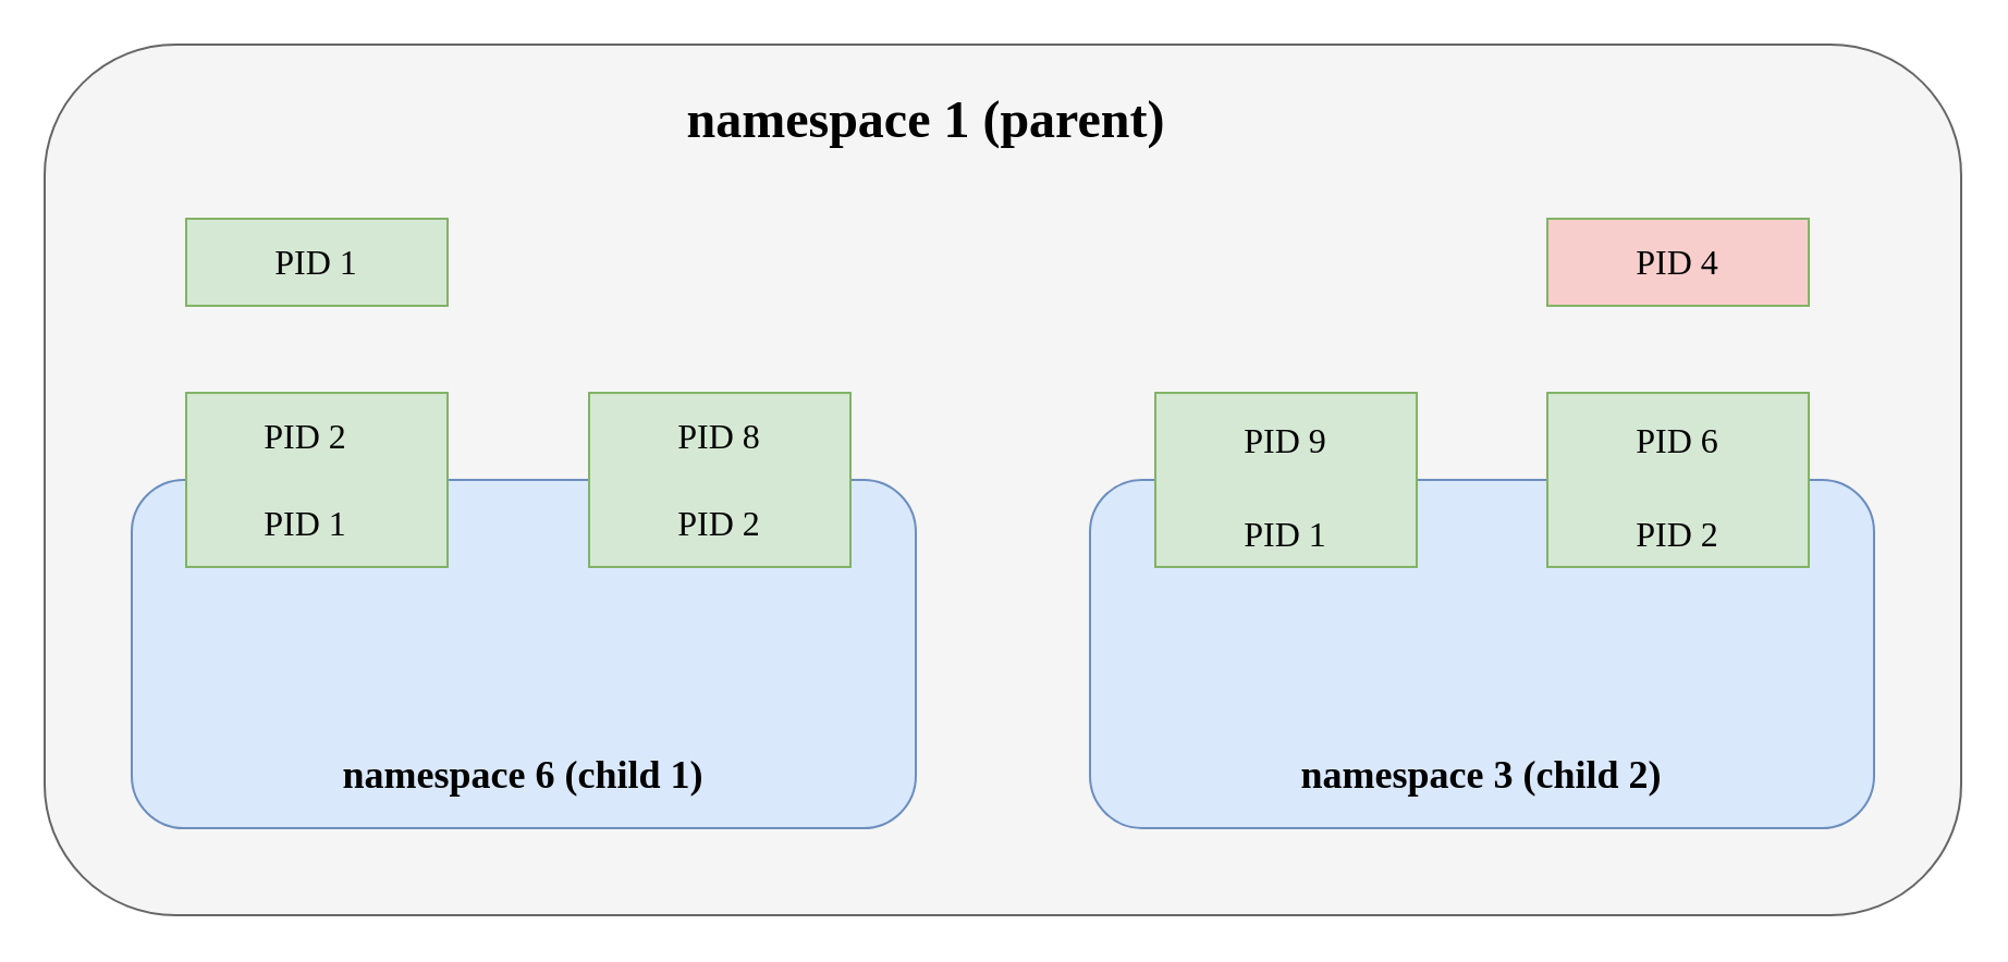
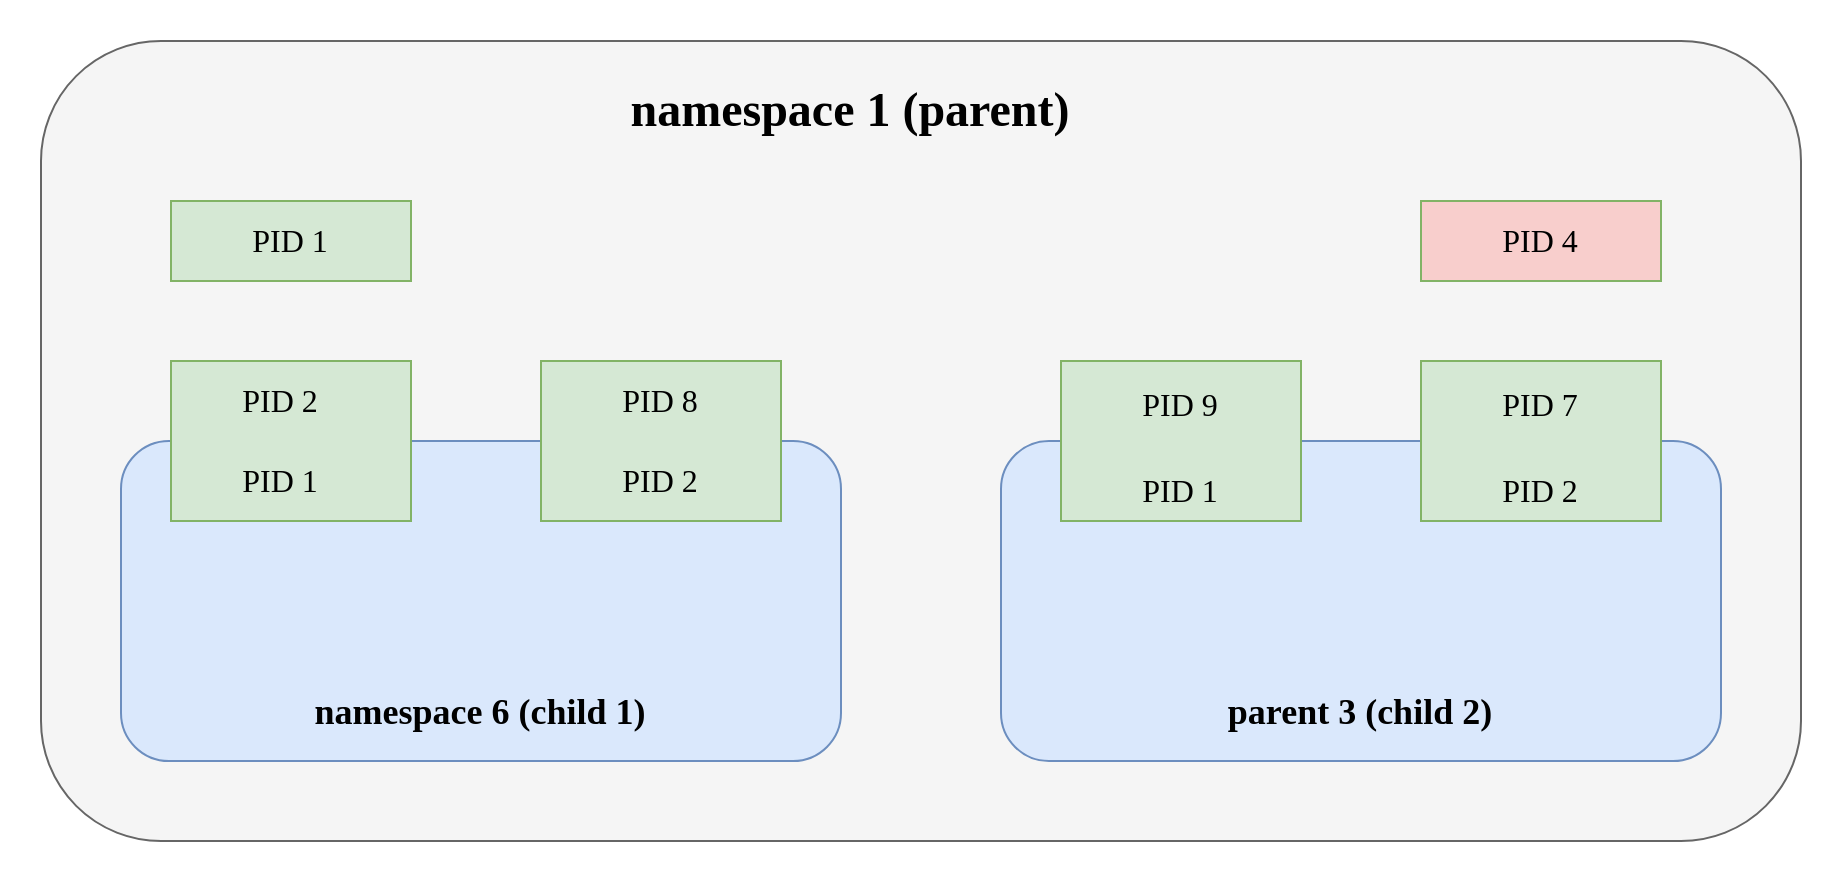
  <mxCell id="0" />
  <mxCell id="1" parent="0" />
  <mxCell id="2" value="" style="rounded=1;whiteSpace=wrap;html=1;hachureGap=4;fontFamily=Architects Daughter;fontSource=https%3A%2F%2Ffonts.googleapis.com%2Fcss%3Ffamily%3DArchitects%2BDaughter;fontSize=20;fillStyle=auto;glass=0;shadow=0;gradientDirection=east;fillColor=#f5f5f5;fontColor=#333333;strokeColor=#666666;" vertex="1" parent="1"><mxGeometry x="20" y="20" width="880" height="400" as="geometry" /></mxCell>
  <mxCell id="3" value="&lt;b&gt;&lt;font style=&quot;font-size: 24px;&quot;&gt;namespace 1 (parent)&lt;/font&gt;&lt;/b&gt;" style="text;html=1;strokeColor=none;fillColor=none;align=center;verticalAlign=middle;whiteSpace=wrap;rounded=0;fontSize=20;fontFamily=Architects Daughter;" vertex="1" parent="1"><mxGeometry x="300" y="40" width="250" height="30" as="geometry" /></mxCell>
  <mxCell id="4" value="" style="rounded=1;whiteSpace=wrap;html=1;hachureGap=4;fontFamily=Architects Daughter;fontSource=https%3A%2F%2Ffonts.googleapis.com%2Fcss%3Ffamily%3DArchitects%2BDaughter;fontSize=20;fillColor=#dae8fc;strokeColor=#6c8ebf;" vertex="1" parent="1"><mxGeometry x="60" y="220" width="360" height="160" as="geometry" /></mxCell>
  <mxCell id="5" value="&lt;b&gt;&lt;font style=&quot;font-size: 18px;&quot;&gt;namespace 6 (child 1)&lt;/font&gt;&lt;/b&gt;" style="text;html=1;strokeColor=none;fillColor=none;align=center;verticalAlign=middle;whiteSpace=wrap;rounded=0;fontSize=20;fontFamily=Architects Daughter;" vertex="1" parent="1"><mxGeometry x="135" y="340" width="210" height="30" as="geometry" /></mxCell>
  <mxCell id="6" value="PID 1" style="rounded=0;whiteSpace=wrap;html=1;hachureGap=4;fontFamily=Architects Daughter;fontSource=https%3A%2F%2Ffonts.googleapis.com%2Fcss%3Ffamily%3DArchitects%2BDaughter;fontSize=16;fillColor=#d5e8d4;strokeColor=#82b366;" vertex="1" parent="1"><mxGeometry x="85" y="100" width="120" height="40" as="geometry" /></mxCell>
  <mxCell id="7" value="PID 4" style="rounded=0;whiteSpace=wrap;html=1;hachureGap=4;fontFamily=Architects Daughter;fontSource=https%3A%2F%2Ffonts.googleapis.com%2Fcss%3Ffamily%3DArchitects%2BDaughter;fontSize=16;fillColor=#f8cecc;strokeColor=#82b366;" vertex="1" parent="1"><mxGeometry x="710" y="100" width="120" height="40" as="geometry" /></mxCell>
  <mxCell id="8" value="" style="rounded=0;whiteSpace=wrap;html=1;hachureGap=4;fontFamily=Architects Daughter;fontSource=https%3A%2F%2Ffonts.googleapis.com%2Fcss%3Ffamily%3DArchitects%2BDaughter;fontSize=16;fillColor=#d5e8d4;strokeColor=#82b366;" vertex="1" parent="1"><mxGeometry x="85" y="180" width="120" height="80" as="geometry" /></mxCell>
  <mxCell id="9" value="PID 2" style="text;html=1;strokeColor=none;fillColor=none;align=center;verticalAlign=middle;whiteSpace=wrap;rounded=0;fontSize=16;fontFamily=Architects Daughter;" vertex="1" parent="1"><mxGeometry x="110" y="185" width="60" height="30" as="geometry" /></mxCell>
  <mxCell id="10" value="PID 1" style="text;html=1;strokeColor=none;fillColor=none;align=center;verticalAlign=middle;whiteSpace=wrap;rounded=0;fontSize=16;fontFamily=Architects Daughter;" vertex="1" parent="1"><mxGeometry x="110" y="225" width="60" height="30" as="geometry" /></mxCell>
  <mxCell id="11" value="" style="rounded=0;whiteSpace=wrap;html=1;hachureGap=4;fontFamily=Architects Daughter;fontSource=https%3A%2F%2Ffonts.googleapis.com%2Fcss%3Ffamily%3DArchitects%2BDaughter;fontSize=16;fillColor=#d5e8d4;strokeColor=#82b366;" vertex="1" parent="1"><mxGeometry x="270" y="180" width="120" height="80" as="geometry" /></mxCell>
  <mxCell id="12" value="PID 8" style="text;html=1;strokeColor=none;fillColor=none;align=center;verticalAlign=middle;whiteSpace=wrap;rounded=0;fontSize=16;fontFamily=Architects Daughter;" vertex="1" parent="1"><mxGeometry x="300" y="185" width="60" height="30" as="geometry" /></mxCell>
  <mxCell id="13" value="PID 2" style="text;html=1;strokeColor=none;fillColor=none;align=center;verticalAlign=middle;whiteSpace=wrap;rounded=0;fontSize=16;fontFamily=Architects Daughter;" vertex="1" parent="1"><mxGeometry x="300" y="225" width="60" height="30" as="geometry" /></mxCell>
  <mxCell id="14" value="" style="rounded=1;whiteSpace=wrap;html=1;hachureGap=4;fontFamily=Architects Daughter;fontSource=https%3A%2F%2Ffonts.googleapis.com%2Fcss%3Ffamily%3DArchitects%2BDaughter;fontSize=20;fillColor=#dae8fc;strokeColor=#6c8ebf;" vertex="1" parent="1"><mxGeometry x="500" y="220" width="360" height="160" as="geometry" /></mxCell>
- <mxCell id="15" value="&lt;b&gt;&lt;font style=&quot;font-size: 18px;&quot;&gt;namespace 3 (child 2)&lt;/font&gt;&lt;/b&gt;" style="text;html=1;strokeColor=none;fillColor=none;align=center;verticalAlign=middle;whiteSpace=wrap;rounded=0;fontSize=20;fontFamily=Architects Daughter;" vertex="1" parent="1"><mxGeometry x="575" y="340" width="210" height="30" as="geometry" /></mxCell>
+ <mxCell id="15" value="&lt;b&gt;&lt;font style=&quot;font-size: 18px;&quot;&gt;parent 3 (child 2)&lt;/font&gt;&lt;/b&gt;" style="text;html=1;strokeColor=none;fillColor=none;align=center;verticalAlign=middle;whiteSpace=wrap;rounded=0;fontSize=20;fontFamily=Architects Daughter;" vertex="1" parent="1"><mxGeometry x="575" y="340" width="210" height="30" as="geometry" /></mxCell>
  <mxCell id="16" value="" style="rounded=0;whiteSpace=wrap;html=1;hachureGap=4;fontFamily=Architects Daughter;fontSource=https%3A%2F%2Ffonts.googleapis.com%2Fcss%3Ffamily%3DArchitects%2BDaughter;fontSize=16;fillColor=#d5e8d4;strokeColor=#82b366;" vertex="1" parent="1"><mxGeometry x="530" y="180" width="120" height="80" as="geometry" /></mxCell>
  <mxCell id="17" value="PID 9" style="text;html=1;strokeColor=none;fillColor=none;align=center;verticalAlign=middle;whiteSpace=wrap;rounded=0;fontSize=16;fontFamily=Architects Daughter;" vertex="1" parent="1"><mxGeometry x="560" y="187" width="60" height="30" as="geometry" /></mxCell>
  <mxCell id="18" value="PID 1" style="text;html=1;strokeColor=none;fillColor=none;align=center;verticalAlign=middle;whiteSpace=wrap;rounded=0;fontSize=16;fontFamily=Architects Daughter;" vertex="1" parent="1"><mxGeometry x="560" y="230" width="60" height="30" as="geometry" /></mxCell>
  <mxCell id="19" value="" style="rounded=0;whiteSpace=wrap;html=1;hachureGap=4;fontFamily=Architects Daughter;fontSource=https%3A%2F%2Ffonts.googleapis.com%2Fcss%3Ffamily%3DArchitects%2BDaughter;fontSize=16;fillColor=#d5e8d4;strokeColor=#82b366;" vertex="1" parent="1"><mxGeometry x="710" y="180" width="120" height="80" as="geometry" /></mxCell>
- <mxCell id="20" value="PID 6" style="text;html=1;strokeColor=none;fillColor=none;align=center;verticalAlign=middle;whiteSpace=wrap;rounded=0;fontSize=16;fontFamily=Architects Daughter;" vertex="1" parent="1"><mxGeometry x="740" y="187" width="60" height="30" as="geometry" /></mxCell>
+ <mxCell id="20" value="PID 7" style="text;html=1;strokeColor=none;fillColor=none;align=center;verticalAlign=middle;whiteSpace=wrap;rounded=0;fontSize=16;fontFamily=Architects Daughter;" vertex="1" parent="1"><mxGeometry x="740" y="187" width="60" height="30" as="geometry" /></mxCell>
  <mxCell id="21" value="PID 2" style="text;html=1;strokeColor=none;fillColor=none;align=center;verticalAlign=middle;whiteSpace=wrap;rounded=0;fontSize=16;fontFamily=Architects Daughter;" vertex="1" parent="1"><mxGeometry x="740" y="230" width="60" height="30" as="geometry" /></mxCell>
